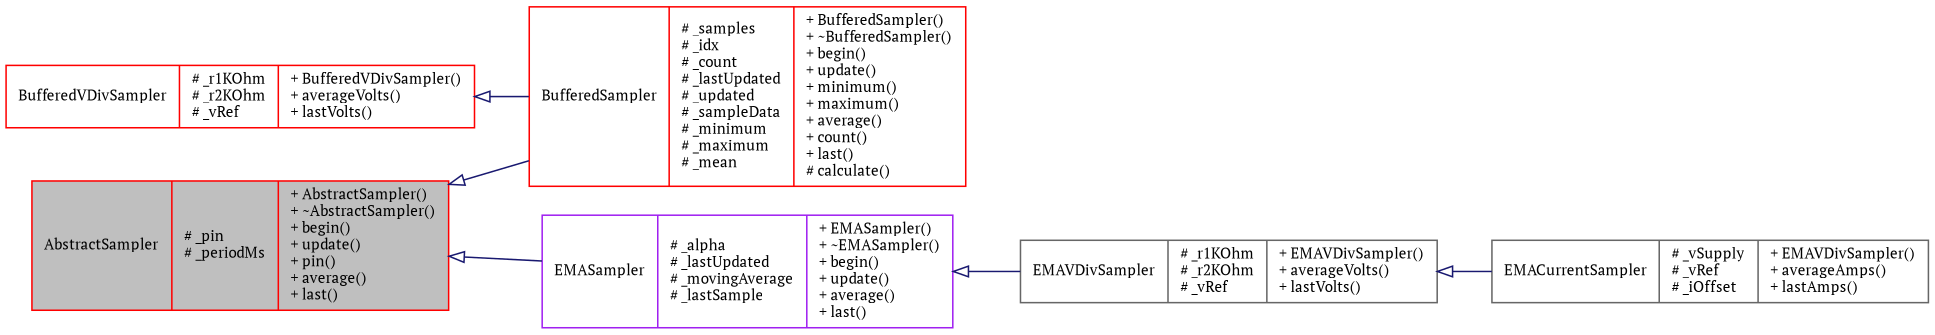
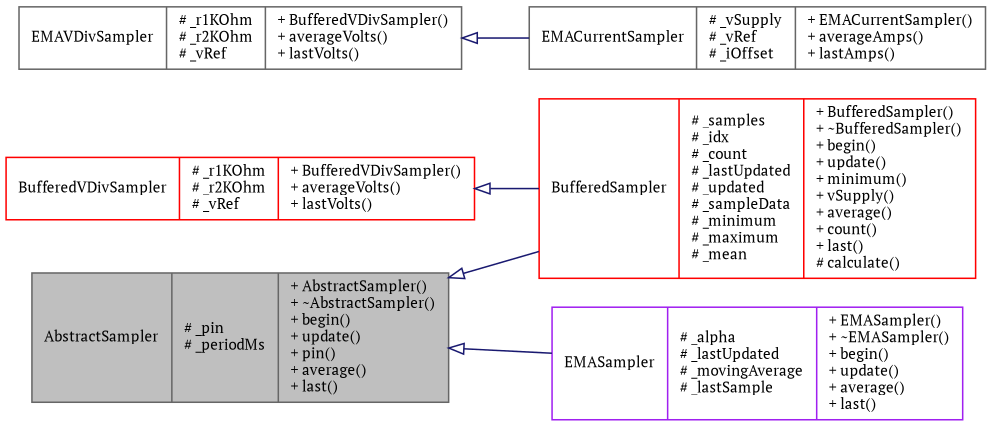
  digraph {
    fontname="PT Serif"
    rankdir=LR
    node [color=gray40 fillcolor=white fontname="PT Serif" fontsize=10 shape=record style=filled]
    edge [arrowtail=onormal color=midnightblue dir=back fontname="PT Serif" fontsize=10 labelfontname=Helvetica labelfontsize=10 style=solid]
-   n1 [color=red fillcolor=grey75 fontcolor=black height=0.2 label="{AbstractSampler\n|# _pin\l# _periodMs\l|+ AbstractSampler()\l+ ~AbstractSampler()\l+ begin()\l+ update()\l+ pin()\l+ average()\l+ last()\l}" width=0.4]
-   n2 [color=red height=0.2 label="{BufferedSampler\n|# _samples\l# _idx\l# _count\l# _lastUpdated\l# _updated\l# _sampleData\l# _minimum\l# _maximum\l# _mean\l|+ BufferedSampler()\l+ ~BufferedSampler()\l+ begin()\l+ update()\l+ minimum()\l+ maximum()\l+ average()\l+ count()\l+ last()\l# calculate()\l}" width=0.4]
+   n1 [fillcolor=grey75 fontcolor=black height=0.2 label="{AbstractSampler\n|# _pin\l# _periodMs\l|+ AbstractSampler()\l+ ~AbstractSampler()\l+ begin()\l+ update()\l+ pin()\l+ average()\l+ last()\l}" width=0.4]
+   n2 [color=red height=0.2 label="{BufferedSampler\n|# _samples\l# _idx\l# _count\l# _lastUpdated\l# _updated\l# _sampleData\l# _minimum\l# _maximum\l# _mean\l|+ BufferedSampler()\l+ ~BufferedSampler()\l+ begin()\l+ update()\l+ minimum()\l+ vSupply()\l+ average()\l+ count()\l+ last()\l# calculate()\l}" width=0.4]
    n3 [color=purple height=0.2 label="{EMASampler\n|# _alpha\l# _lastUpdated\l# _movingAverage\l# _lastSample\l|+ EMASampler()\l+ ~EMASampler()\l+ begin()\l+ update()\l+ average()\l+ last()\l}" width=0.4]
-   n4 [height=0.2 label="{EMAVDivSampler\n|# _r1KOhm\l# _r2KOhm\l# _vRef\l|+ EMAVDivSampler()\l+ averageVolts()\l+ lastVolts()\l}" width=0.4]
+   n4 [height=0.2 label="{EMAVDivSampler\n|# _r1KOhm\l# _r2KOhm\l# _vRef\l|+ BufferedVDivSampler()\l+ averageVolts()\l+ lastVolts()\l}" width=0.4]
    n5 [color=red height=0.2 label="{BufferedVDivSampler\n|# _r1KOhm\l# _r2KOhm\l# _vRef\l|+ BufferedVDivSampler()\l+ averageVolts()\l+ lastVolts()\l}" width=0.4]
-   n6 [height=0.2 label="{EMACurrentSampler\n|# _vSupply\l# _vRef\l# _iOffset\l|+ EMAVDivSampler()\l+ averageAmps()\l+ lastAmps()\l}" width=0.4]
+   n6 [height=0.2 label="{EMACurrentSampler\n|# _vSupply\l# _vRef\l# _iOffset\l|+ EMACurrentSampler()\l+ averageAmps()\l+ lastAmps()\l}" width=0.4]
    n1 -> n2
    n1 -> n3
-   n3 -> n4
    n4 -> n6
    n5 -> n2
  }
